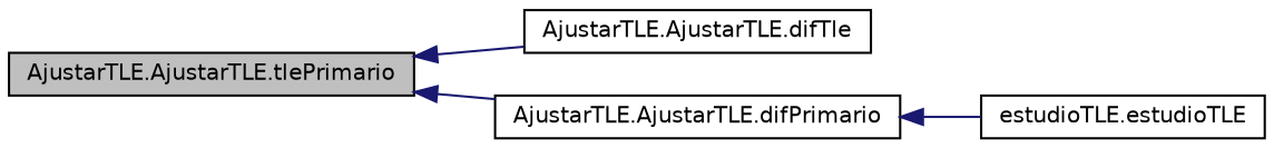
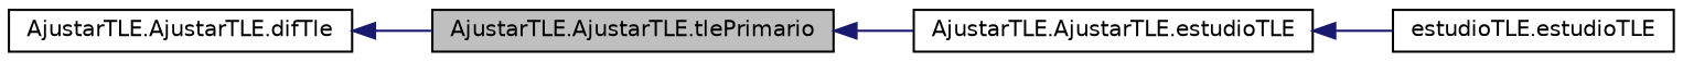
  digraph {
    rankdir=LR
    node [color=black fillcolor=white fontname=Helvetica fontsize=10 shape=record style=filled]
    edge [color=midnightblue dir=back fontname=Helvetica fontsize=10 labelfontname=Helvetica labelfontsize=10 style=solid]
    n1 [fillcolor=grey75 fontcolor=black height=0.2 label="AjustarTLE.AjustarTLE.tlePrimario" width=0.4]
    n2 [height=0.2 label="AjustarTLE.AjustarTLE.difTle" width=0.4]
-   n3 [height=0.2 label="AjustarTLE.AjustarTLE.difPrimario" width=0.4]
+   n3 [height=0.2 label="AjustarTLE.AjustarTLE.estudioTLE" width=0.4]
    n4 [height=0.2 label="estudioTLE.estudioTLE" width=0.4]
-   n1 -> n2
+   n2 -> n1
    n1 -> n3
    n3 -> n4
  }
